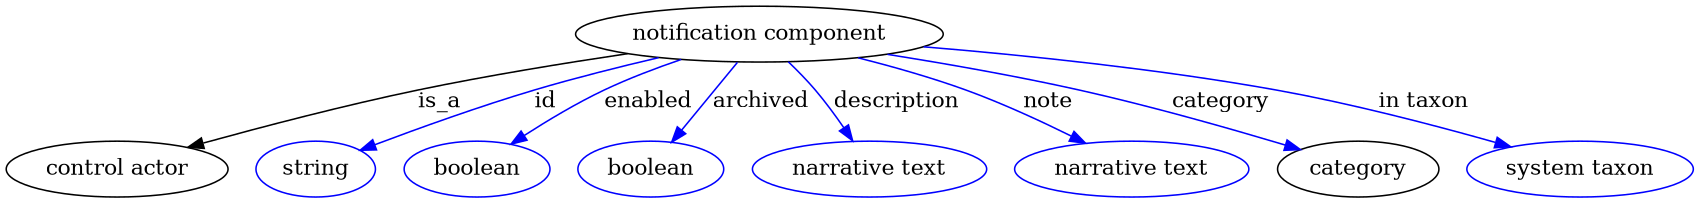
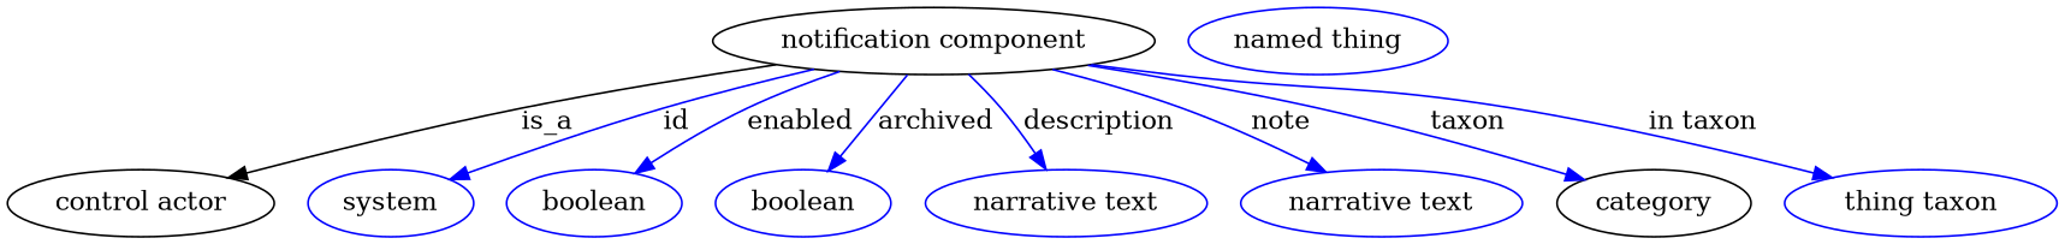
  digraph {
    node [color=blue]
    edge [color=blue style=solid]
    n1 [height=0.5 label="notification component" width=3.2858 color=""]
    "control actor" [height=0.5 width=1.9859 color=""]
-   n3 [height=0.5 label=string width=1.0652]
+   n3 [height=0.5 label=system width=1.0652]
    n4 [height=0.5 label=boolean width=1.2999]
    n5 [height=0.5 label=boolean width=1.2999]
    n6 [height=0.5 label="narrative text" width=2.0943]
    n7 [height=0.5 label="narrative text" width=2.0943]
    category [height=0.5 width=1.4443 color=""]
-   n9 [height=0.5 label="system taxon" width=2.022]
+   n9 [height=0.5 label="thing taxon" width=2.022]
+   n10 [height=0.5 label="named thing" width=1.9318]
    n1 -> "control actor" [label=is_a color="" style=""]
    n1 -> n3 [label=id]
    n1 -> n4 [label=enabled]
    n1 -> n5 [label=archived]
    n1 -> n6 [label=description]
    n1 -> n7 [label=note]
-   n1 -> category [label=category]
+   n1 -> category [label=taxon]
    n1 -> n9 [label="in taxon"]
  }
